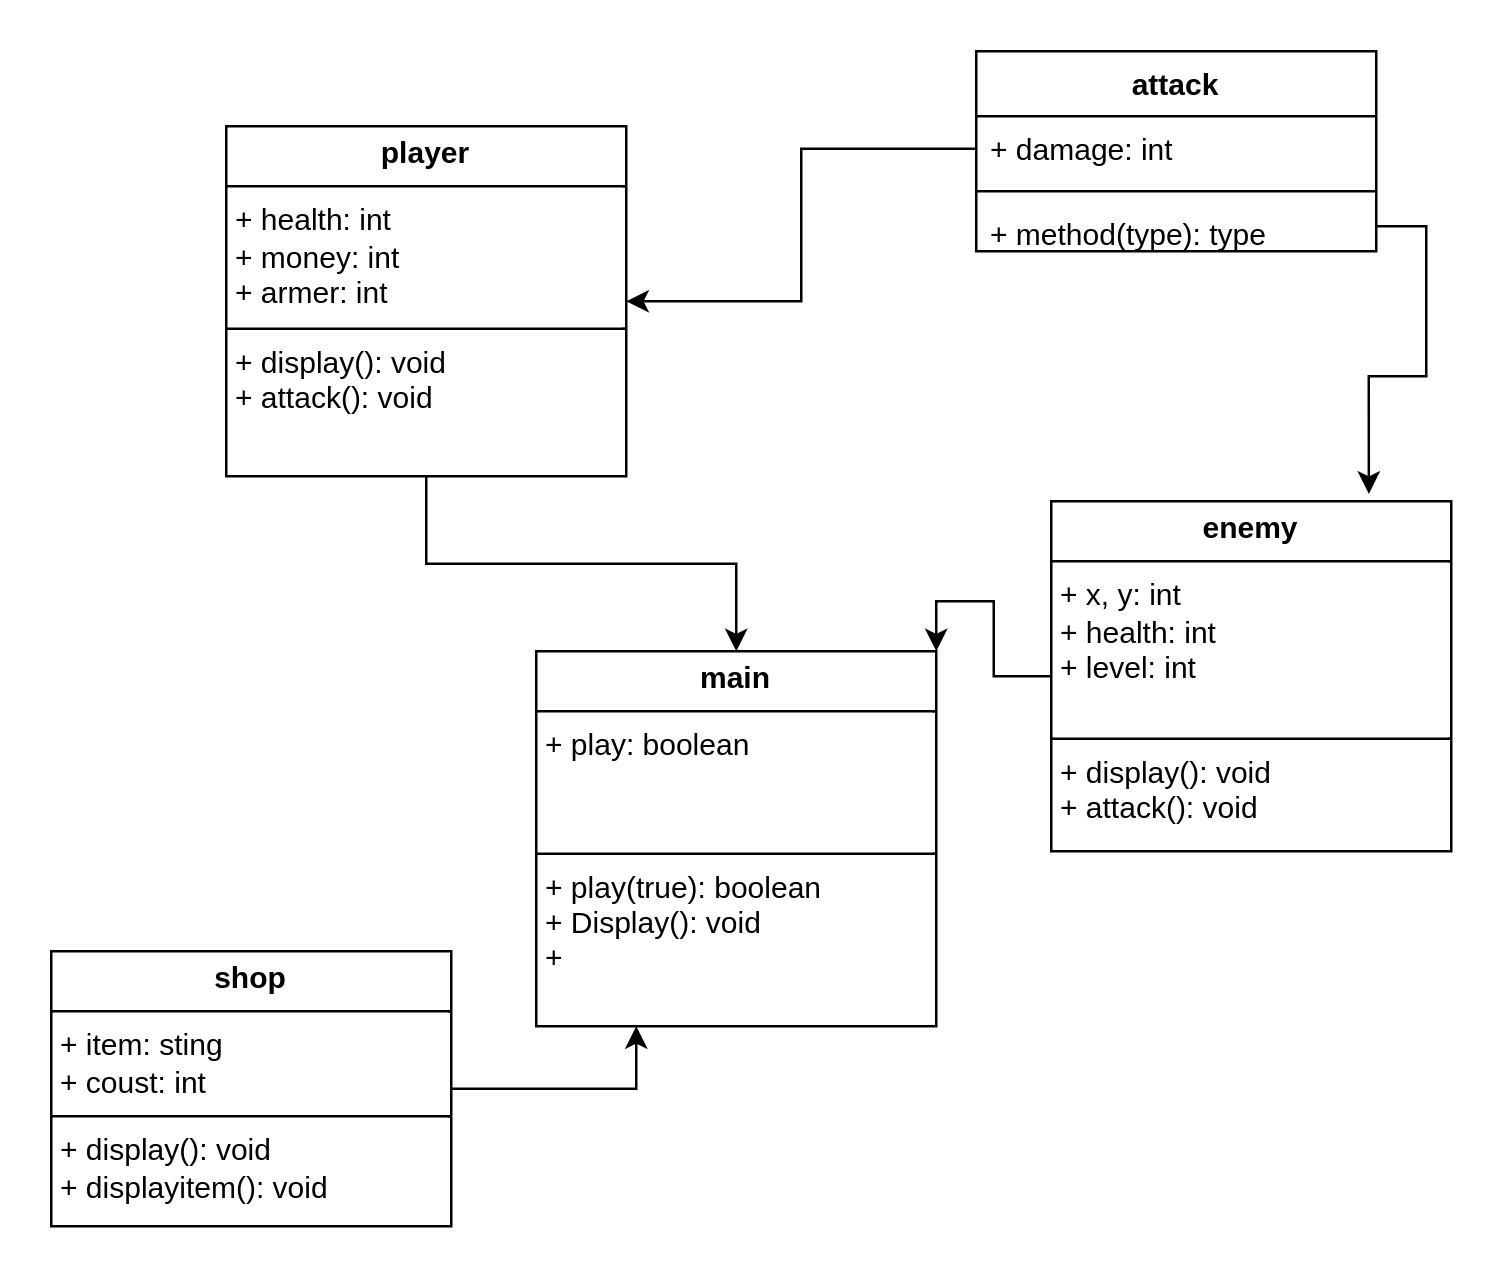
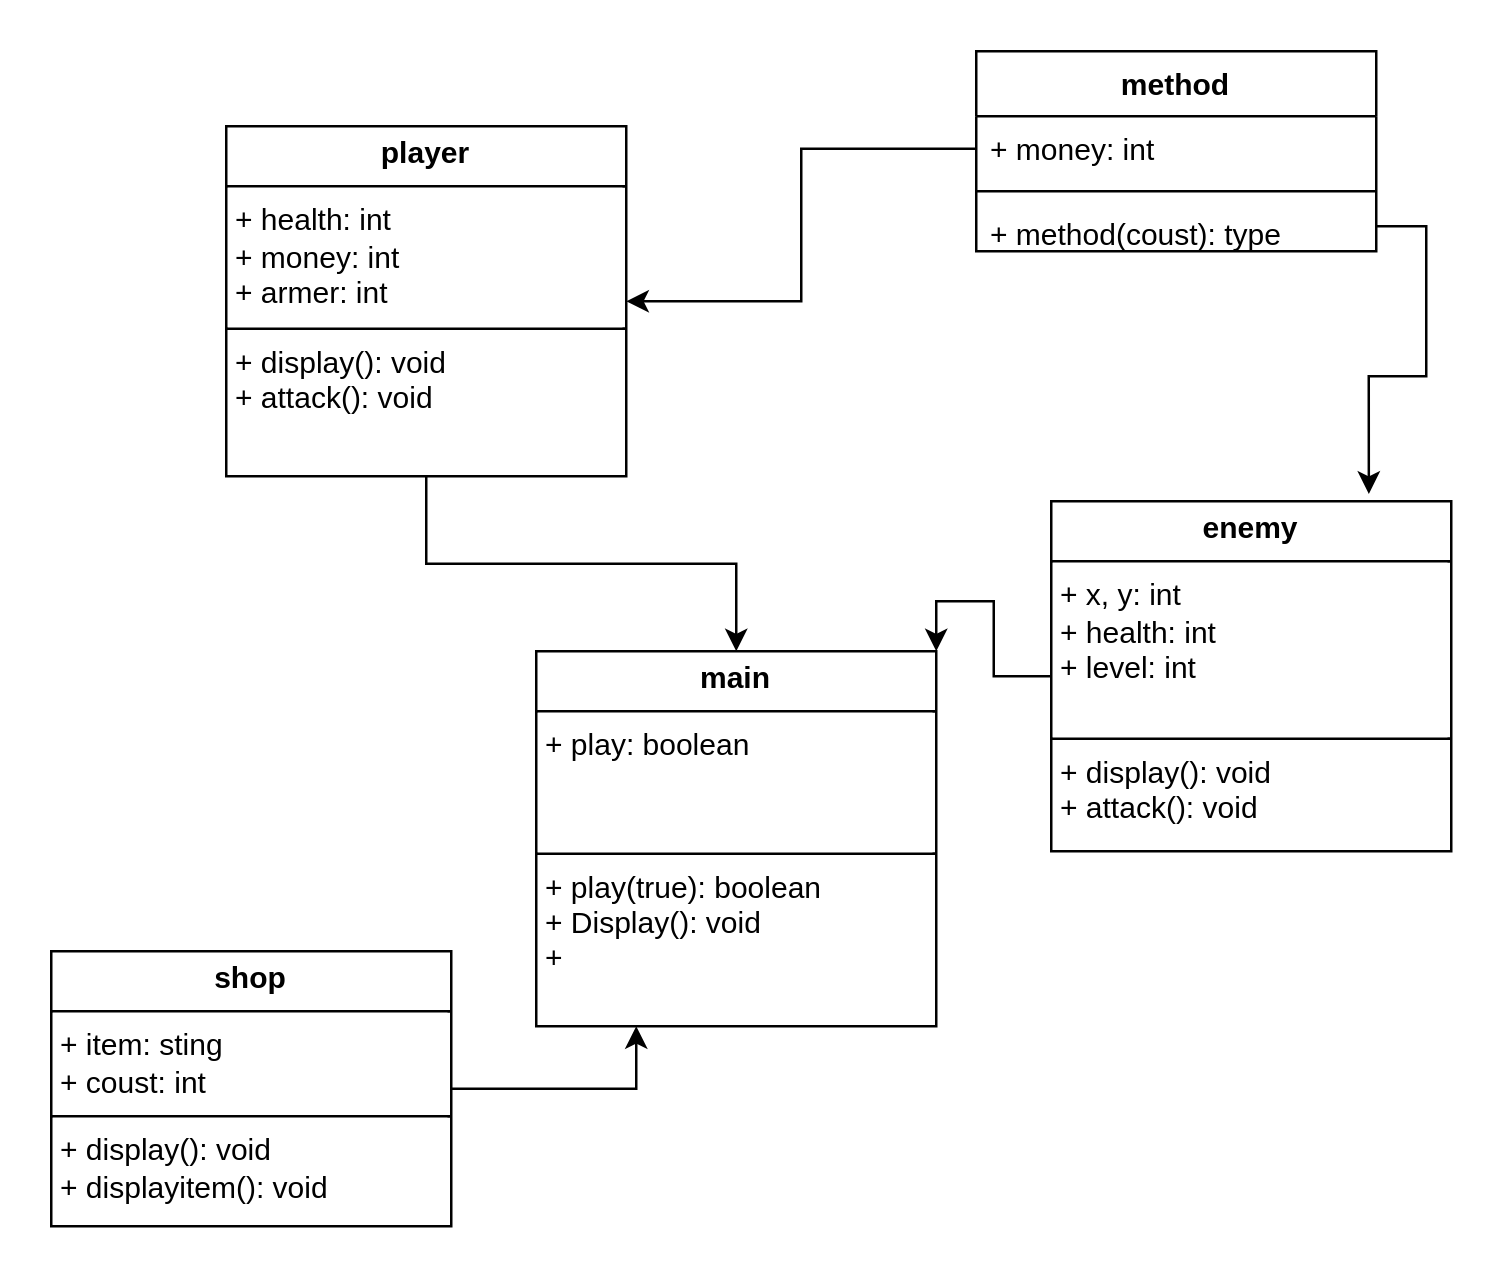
  <mxCell id="0" />
  <mxCell id="1" parent="0" />
  <mxCell id="2" style="edgeStyle=orthogonalEdgeStyle;rounded=0;orthogonalLoop=1;jettySize=auto;html=1;entryX=1;entryY=0;entryDx=0;entryDy=0;" edge="1" parent="1" source="3" target="8"><mxGeometry relative="1" as="geometry" /></mxCell>
  <mxCell id="3" value="&lt;p style=&quot;margin:0px;margin-top:4px;text-align:center;&quot;&gt;&lt;b&gt;enemy&lt;/b&gt;&lt;/p&gt;&lt;hr size=&quot;1&quot; style=&quot;border-style:solid;&quot;&gt;&lt;p style=&quot;margin:0px;margin-left:4px;&quot;&gt;+ x, y: int&lt;/p&gt;&lt;p style=&quot;margin:0px;margin-left:4px;&quot;&gt;+ health: int&lt;/p&gt;&lt;p style=&quot;margin:0px;margin-left:4px;&quot;&gt;+ level: int&lt;/p&gt;&lt;p style=&quot;margin:0px;margin-left:4px;&quot;&gt;&lt;br&gt;&lt;/p&gt;&lt;hr size=&quot;1&quot; style=&quot;border-style:solid;&quot;&gt;&lt;p style=&quot;margin:0px;margin-left:4px;&quot;&gt;+ display(): void&lt;/p&gt;&lt;p style=&quot;margin:0px;margin-left:4px;&quot;&gt;+ attack(): void&lt;/p&gt;" style="verticalAlign=top;align=left;overflow=fill;html=1;whiteSpace=wrap;" vertex="1" parent="1"><mxGeometry x="420" y="200" width="160" height="140" as="geometry" /></mxCell>
  <mxCell id="4" style="edgeStyle=orthogonalEdgeStyle;rounded=0;orthogonalLoop=1;jettySize=auto;html=1;entryX=0.5;entryY=0;entryDx=0;entryDy=0;" edge="1" parent="1" source="5" target="8"><mxGeometry relative="1" as="geometry" /></mxCell>
  <mxCell id="5" value="&lt;p style=&quot;margin:0px;margin-top:4px;text-align:center;&quot;&gt;&lt;b&gt;player&lt;/b&gt;&lt;/p&gt;&lt;hr size=&quot;1&quot; style=&quot;border-style:solid;&quot;&gt;&lt;p style=&quot;margin:0px;margin-left:4px;&quot;&gt;+ health: int&lt;/p&gt;&lt;p style=&quot;margin:0px;margin-left:4px;&quot;&gt;+ money: int&lt;/p&gt;&lt;p style=&quot;margin:0px;margin-left:4px;&quot;&gt;+ armer: int&lt;/p&gt;&lt;hr size=&quot;1&quot; style=&quot;border-style:solid;&quot;&gt;&lt;p style=&quot;margin:0px;margin-left:4px;&quot;&gt;+ display(): void&lt;/p&gt;&lt;p style=&quot;margin:0px;margin-left:4px;&quot;&gt;+ attack(): void&lt;/p&gt;" style="verticalAlign=top;align=left;overflow=fill;html=1;whiteSpace=wrap;" vertex="1" parent="1"><mxGeometry x="90" y="50" width="160" height="140" as="geometry" /></mxCell>
  <mxCell id="6" style="edgeStyle=orthogonalEdgeStyle;rounded=0;orthogonalLoop=1;jettySize=auto;html=1;exitX=1;exitY=0.5;exitDx=0;exitDy=0;entryX=0.25;entryY=1;entryDx=0;entryDy=0;" edge="1" parent="1" source="7" target="8"><mxGeometry relative="1" as="geometry" /></mxCell>
  <mxCell id="7" value="&lt;p style=&quot;margin:0px;margin-top:4px;text-align:center;&quot;&gt;&lt;b&gt;shop&lt;/b&gt;&lt;/p&gt;&lt;hr size=&quot;1&quot; style=&quot;border-style:solid;&quot;&gt;&lt;p style=&quot;margin:0px;margin-left:4px;&quot;&gt;+ item: sting&lt;/p&gt;&lt;p style=&quot;margin:0px;margin-left:4px;&quot;&gt;+ coust: int&amp;nbsp;&lt;/p&gt;&lt;hr size=&quot;1&quot; style=&quot;border-style:solid;&quot;&gt;&lt;p style=&quot;margin:0px;margin-left:4px;&quot;&gt;+ display(): void&lt;/p&gt;&lt;p style=&quot;margin:0px;margin-left:4px;&quot;&gt;+ displayitem(): void&lt;/p&gt;" style="verticalAlign=top;align=left;overflow=fill;html=1;whiteSpace=wrap;" vertex="1" parent="1"><mxGeometry x="20" y="380" width="160" height="110" as="geometry" /></mxCell>
  <mxCell id="8" value="&lt;p style=&quot;margin:0px;margin-top:4px;text-align:center;&quot;&gt;&lt;b&gt;main&lt;/b&gt;&lt;/p&gt;&lt;hr size=&quot;1&quot; style=&quot;border-style:solid;&quot;&gt;&lt;p style=&quot;margin:0px;margin-left:4px;&quot;&gt;+ play: boolean&lt;/p&gt;&lt;p style=&quot;margin:0px;margin-left:4px;&quot;&gt;&lt;br&gt;&lt;/p&gt;&lt;p style=&quot;margin:0px;margin-left:4px;&quot;&gt;&lt;br&gt;&lt;/p&gt;&lt;hr size=&quot;1&quot; style=&quot;border-style:solid;&quot;&gt;&lt;p style=&quot;margin:0px;margin-left:4px;&quot;&gt;+ play(true): boolean&lt;/p&gt;&lt;p style=&quot;margin:0px;margin-left:4px;&quot;&gt;+ Display(): void&lt;/p&gt;&lt;p style=&quot;margin:0px;margin-left:4px;&quot;&gt;+&amp;nbsp;&lt;/p&gt;" style="verticalAlign=top;align=left;overflow=fill;html=1;whiteSpace=wrap;" vertex="1" parent="1"><mxGeometry x="214" y="260" width="160" height="150" as="geometry" /></mxCell>
- <mxCell id="9" value="attack" style="swimlane;fontStyle=1;align=center;verticalAlign=top;childLayout=stackLayout;horizontal=1;startSize=26;horizontalStack=0;resizeParent=1;resizeParentMax=0;resizeLast=0;collapsible=1;marginBottom=0;whiteSpace=wrap;html=1;" vertex="1" parent="1"><mxGeometry x="390" y="20" width="160" height="80" as="geometry" /></mxCell>
- <mxCell id="10" value="+ damage: int" style="text;strokeColor=none;fillColor=none;align=left;verticalAlign=top;spacingLeft=4;spacingRight=4;overflow=hidden;rotatable=0;points=[[0,0.5],[1,0.5]];portConstraint=eastwest;whiteSpace=wrap;html=1;" vertex="1" parent="9"><mxGeometry y="26" width="160" height="26" as="geometry" /></mxCell>
+ <mxCell id="9" value="method" style="swimlane;fontStyle=1;align=center;verticalAlign=top;childLayout=stackLayout;horizontal=1;startSize=26;horizontalStack=0;resizeParent=1;resizeParentMax=0;resizeLast=0;collapsible=1;marginBottom=0;whiteSpace=wrap;html=1;" vertex="1" parent="1"><mxGeometry x="390" y="20" width="160" height="80" as="geometry" /></mxCell>
+ <mxCell id="10" value="+ money: int" style="text;strokeColor=none;fillColor=none;align=left;verticalAlign=top;spacingLeft=4;spacingRight=4;overflow=hidden;rotatable=0;points=[[0,0.5],[1,0.5]];portConstraint=eastwest;whiteSpace=wrap;html=1;" vertex="1" parent="9"><mxGeometry y="26" width="160" height="26" as="geometry" /></mxCell>
  <mxCell id="11" value="" style="line;strokeWidth=1;fillColor=none;align=left;verticalAlign=middle;spacingTop=-1;spacingLeft=3;spacingRight=3;rotatable=0;labelPosition=right;points=[];portConstraint=eastwest;strokeColor=inherit;" vertex="1" parent="9"><mxGeometry y="52" width="160" height="8" as="geometry" /></mxCell>
- <mxCell id="12" value="+ method(type): type" style="text;strokeColor=none;fillColor=none;align=left;verticalAlign=top;spacingLeft=4;spacingRight=4;overflow=hidden;rotatable=0;points=[[0,0.5],[1,0.5]];portConstraint=eastwest;whiteSpace=wrap;html=1;" vertex="1" parent="9"><mxGeometry y="60" width="160" height="20" as="geometry" /></mxCell>
+ <mxCell id="12" value="+ method(coust): type" style="text;strokeColor=none;fillColor=none;align=left;verticalAlign=top;spacingLeft=4;spacingRight=4;overflow=hidden;rotatable=0;points=[[0,0.5],[1,0.5]];portConstraint=eastwest;whiteSpace=wrap;html=1;" vertex="1" parent="9"><mxGeometry y="60" width="160" height="20" as="geometry" /></mxCell>
  <mxCell id="13" style="edgeStyle=orthogonalEdgeStyle;rounded=0;orthogonalLoop=1;jettySize=auto;html=1;exitX=0;exitY=0.5;exitDx=0;exitDy=0;entryX=1;entryY=0.5;entryDx=0;entryDy=0;" edge="1" parent="1" source="10" target="5"><mxGeometry relative="1" as="geometry" /></mxCell>
  <mxCell id="14" style="edgeStyle=orthogonalEdgeStyle;rounded=0;orthogonalLoop=1;jettySize=auto;html=1;entryX=0.794;entryY=-0.021;entryDx=0;entryDy=0;entryPerimeter=0;" edge="1" parent="1" source="12" target="3"><mxGeometry relative="1" as="geometry" /></mxCell>
